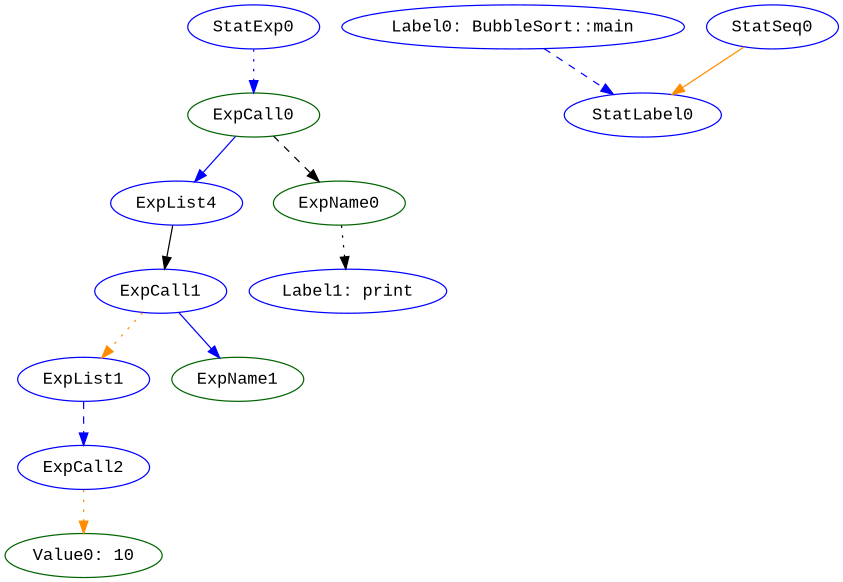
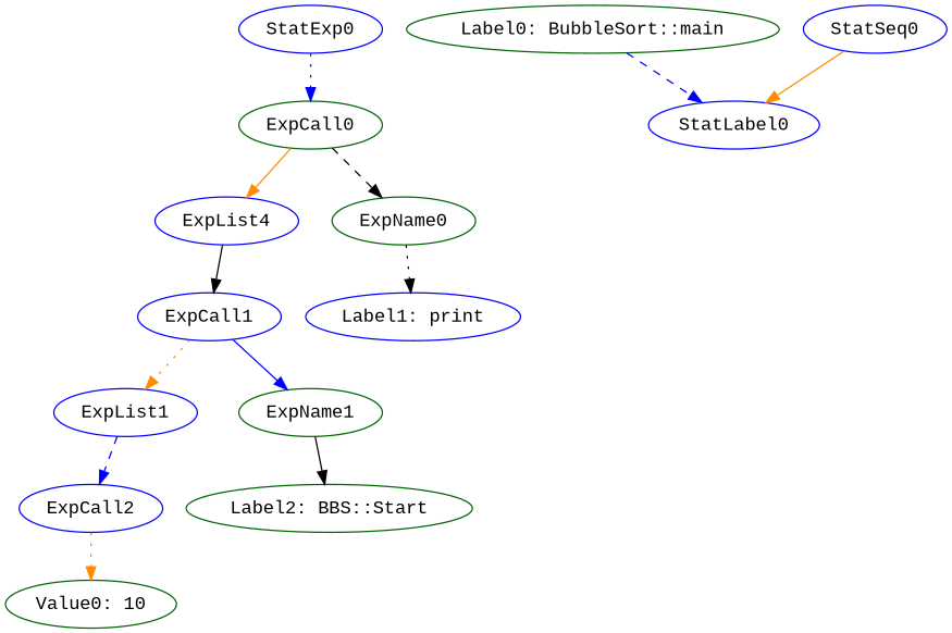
  digraph {
    fontname="Liberation Mono"
    ordering=out
    node [color=blue fontname="Liberation Mono"]
    edge [color=black fontname="Liberation Mono" style=solid]
    n1 [label=ExpList4]
    ExpCall1
    ExpList1
    ExpName1 [color=darkgreen]
    ExpCall2
+   "Label2: BBS::Start" [color=darkgreen]
    "Value0: 10" [color=darkgreen]
    ExpCall0 [color=darkgreen]
    StatExp0
    ExpName0 [color=darkgreen]
    "Label1: print"
-   "Label0: BubbleSort::main"
+   "Label0: BubbleSort::main" [color=darkgreen]
    StatLabel0
    StatSeq0
    n1 -> ExpCall1
    ExpCall1 -> ExpList1 [color=darkorange style=dotted]
    ExpCall1 -> ExpName1 [color=blue]
    ExpList1 -> ExpCall2 [color=blue style=dashed]
+   ExpName1 -> "Label2: BBS::Start"
    ExpCall2 -> "Value0: 10" [color=darkorange style=dotted]
-   ExpCall0 -> n1 [color=blue]
+   ExpCall0 -> n1 [color=darkorange]
    ExpCall0 -> ExpName0 [style=dashed]
    StatExp0 -> ExpCall0 [color=blue style=dotted]
    ExpName0 -> "Label1: print" [style=dotted]
    "Label0: BubbleSort::main" -> StatLabel0 [color=blue style=dashed]
    StatSeq0 -> StatLabel0 [color=darkorange]
  }
